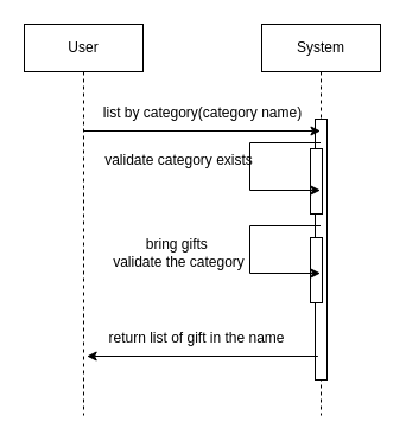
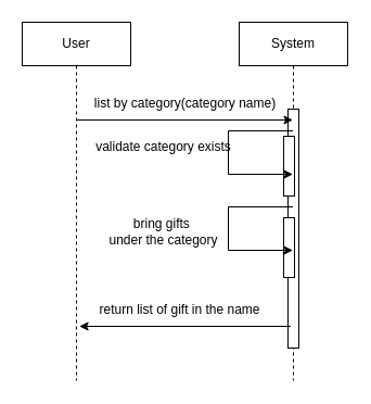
  <mxCell id="0" />
  <mxCell id="1" parent="0" />
  <mxCell id="2" value="System" style="shape=umlLifeline;perimeter=lifelinePerimeter;whiteSpace=wrap;html=1;container=0;dropTarget=0;collapsible=0;recursiveResize=0;outlineConnect=0;portConstraint=eastwest;newEdgeStyle={&quot;edgeStyle&quot;:&quot;elbowEdgeStyle&quot;,&quot;elbow&quot;:&quot;vertical&quot;,&quot;curved&quot;:0,&quot;rounded&quot;:0};" vertex="1" parent="1"><mxGeometry x="220" y="20" width="100" height="330" as="geometry" /></mxCell>
  <mxCell id="3" value="" style="html=1;points=[];perimeter=orthogonalPerimeter;outlineConnect=0;targetShapes=umlLifeline;portConstraint=eastwest;newEdgeStyle={&quot;edgeStyle&quot;:&quot;elbowEdgeStyle&quot;,&quot;elbow&quot;:&quot;vertical&quot;,&quot;curved&quot;:0,&quot;rounded&quot;:0};" vertex="1" parent="2"><mxGeometry x="45" y="80" width="10" height="220" as="geometry" /></mxCell>
  <mxCell id="4" value="" style="html=1;points=[];perimeter=orthogonalPerimeter;outlineConnect=0;targetShapes=umlLifeline;portConstraint=eastwest;newEdgeStyle={&quot;edgeStyle&quot;:&quot;elbowEdgeStyle&quot;,&quot;elbow&quot;:&quot;vertical&quot;,&quot;curved&quot;:0,&quot;rounded&quot;:0};" vertex="1" parent="2"><mxGeometry x="41" y="105" width="10" height="55" as="geometry" /></mxCell>
  <mxCell id="5" value="" style="html=1;points=[];perimeter=orthogonalPerimeter;outlineConnect=0;targetShapes=umlLifeline;portConstraint=eastwest;newEdgeStyle={&quot;edgeStyle&quot;:&quot;elbowEdgeStyle&quot;,&quot;elbow&quot;:&quot;vertical&quot;,&quot;curved&quot;:0,&quot;rounded&quot;:0};" vertex="1" parent="2"><mxGeometry x="41" y="180" width="10" height="55" as="geometry" /></mxCell>
  <mxCell id="6" value="User" style="shape=umlLifeline;perimeter=lifelinePerimeter;whiteSpace=wrap;html=1;container=0;dropTarget=0;collapsible=0;recursiveResize=0;outlineConnect=0;portConstraint=eastwest;newEdgeStyle={&quot;edgeStyle&quot;:&quot;elbowEdgeStyle&quot;,&quot;elbow&quot;:&quot;vertical&quot;,&quot;curved&quot;:0,&quot;rounded&quot;:0};" vertex="1" parent="1"><mxGeometry x="20" y="20" width="100" height="330" as="geometry" /></mxCell>
  <mxCell id="7" value="" style="endArrow=classic;html=1;rounded=0;" edge="1" parent="1" target="2"><mxGeometry width="50" height="50" relative="1" as="geometry"><mxPoint x="70" y="110" as="sourcePoint" /><mxPoint x="120" y="60" as="targetPoint" /></mxGeometry></mxCell>
  <mxCell id="8" value="list by category(category name)" style="text;html=1;align=center;verticalAlign=middle;resizable=0;points=[];autosize=1;strokeColor=none;fillColor=none;" vertex="1" parent="1"><mxGeometry x="65" y="80" width="210" height="30" as="geometry" /></mxCell>
  <mxCell id="9" value="" style="endArrow=classic;html=1;rounded=0;edgeStyle=orthogonalEdgeStyle;" edge="1" parent="1" target="2" source="2"><mxGeometry width="50" height="50" relative="1" as="geometry"><mxPoint x="235" y="120" as="sourcePoint" /><mxPoint x="215" y="160" as="targetPoint" /><Array as="points"><mxPoint x="210" y="120" /><mxPoint x="210" y="160" /></Array></mxGeometry></mxCell>
  <mxCell id="10" value="" style="endArrow=classic;html=1;rounded=0;edgeStyle=orthogonalEdgeStyle;" edge="1" parent="1" source="2" target="2"><mxGeometry width="50" height="50" relative="1" as="geometry"><mxPoint x="230" y="190" as="sourcePoint" /><mxPoint x="235" y="230" as="targetPoint" /><Array as="points"><mxPoint x="210" y="190" /><mxPoint x="210" y="230" /></Array></mxGeometry></mxCell>
  <mxCell id="11" value="validate category exists" style="text;html=1;align=center;verticalAlign=middle;resizable=0;points=[];autosize=1;strokeColor=none;fillColor=none;" vertex="1" parent="1"><mxGeometry x="80" y="120" width="140" height="30" as="geometry" /></mxCell>
  <mxCell id="12" value="" style="endArrow=classic;html=1;rounded=0;" edge="1" parent="1"><mxGeometry width="50" height="50" relative="1" as="geometry"><mxPoint x="267.38" y="300" as="sourcePoint" /><mxPoint x="72.63" y="300" as="targetPoint" /></mxGeometry></mxCell>
  <mxCell id="13" value="return list of gift in the name" style="text;html=1;align=center;verticalAlign=middle;resizable=0;points=[];autosize=1;strokeColor=none;fillColor=none;" vertex="1" parent="1"><mxGeometry x="75" y="270" width="180" height="30" as="geometry" /></mxCell>
- <mxCell id="14" value="bring gifts&amp;nbsp;&lt;div&gt;validate the category&lt;/div&gt;" style="text;html=1;align=center;verticalAlign=middle;resizable=0;points=[];autosize=1;strokeColor=none;fillColor=none;" vertex="1" parent="1"><mxGeometry x="90" y="193" width="120" height="40" as="geometry" /></mxCell>
+ <mxCell id="14" value="bring gifts&amp;nbsp;&lt;div&gt;under the category&lt;/div&gt;" style="text;html=1;align=center;verticalAlign=middle;resizable=0;points=[];autosize=1;strokeColor=none;fillColor=none;" vertex="1" parent="1"><mxGeometry x="90" y="193" width="120" height="40" as="geometry" /></mxCell>
